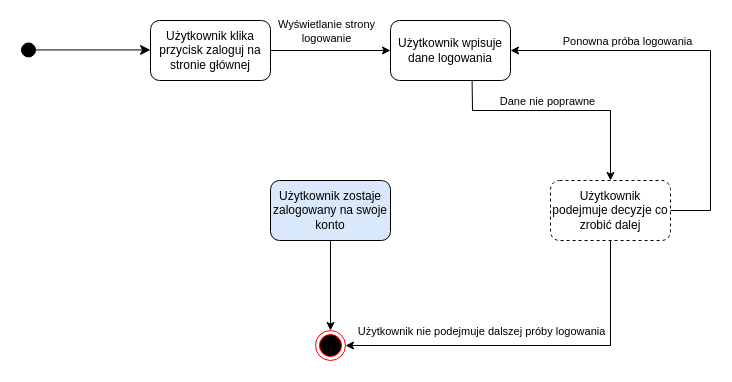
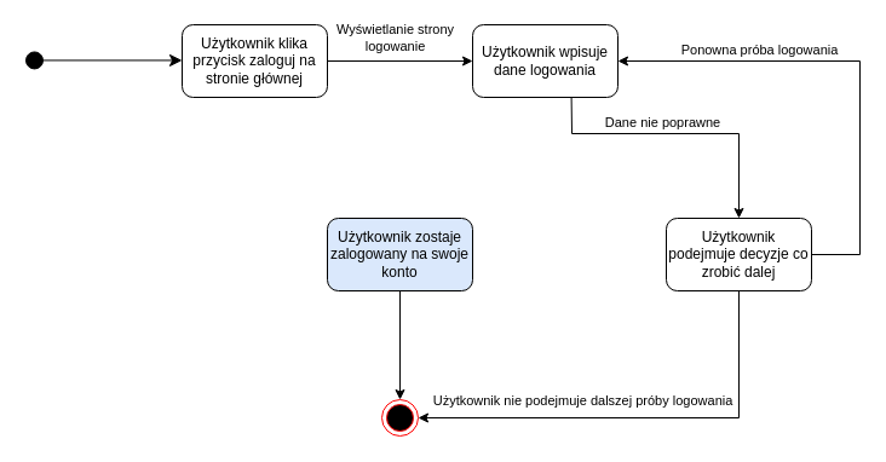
  <mxCell id="0" />
  <mxCell id="1" parent="0" />
  <mxCell id="2" value="" style="html=1;verticalAlign=bottom;startArrow=circle;startFill=1;endArrow=classic;startSize=6;endSize=8;curved=0;rounded=0;endFill=1;" edge="1" parent="1"><mxGeometry width="80" relative="1" as="geometry"><mxPoint x="20" y="49.44" as="sourcePoint" /><mxPoint x="150" y="49.44" as="targetPoint" /></mxGeometry></mxCell>
  <mxCell id="3" value="Użytkownik klika przycisk zaloguj na stronie głównej" style="rounded=1;whiteSpace=wrap;html=1;" vertex="1" parent="1"><mxGeometry x="150" y="20" width="120" height="60" as="geometry" /></mxCell>
  <mxCell id="4" value="Użytkownik wpisuje dane logowania" style="rounded=1;whiteSpace=wrap;html=1;" vertex="1" parent="1"><mxGeometry x="390" y="20" width="120" height="60" as="geometry" /></mxCell>
  <mxCell id="5" value="" style="endArrow=classic;html=1;rounded=0;exitX=1;exitY=0.5;exitDx=0;exitDy=0;entryX=0;entryY=0.5;entryDx=0;entryDy=0;" edge="1" parent="1" source="3" target="4"><mxGeometry width="50" height="50" relative="1" as="geometry"><mxPoint x="380" y="220" as="sourcePoint" /><mxPoint x="430" y="170" as="targetPoint" /></mxGeometry></mxCell>
  <mxCell id="6" value="Wyświetlanie strony &lt;br&gt;logowanie" style="edgeLabel;html=1;align=center;verticalAlign=middle;resizable=0;points=[];" vertex="1" connectable="0" parent="5"><mxGeometry x="-0.141" relative="1" as="geometry"><mxPoint x="3" y="-20" as="offset" /></mxGeometry></mxCell>
  <mxCell id="7" value="Użytkownik zostaje zalogowany na swoje konto" style="rounded=1;whiteSpace=wrap;html=1;fillColor=#dae8fc;" vertex="1" parent="1"><mxGeometry x="270" y="180" width="120" height="60" as="geometry" /></mxCell>
  <mxCell id="8" value="" style="ellipse;html=1;shape=endState;fillColor=#000000;strokeColor=#ff0000;" vertex="1" parent="1"><mxGeometry x="315" y="330" width="30" height="30" as="geometry" /></mxCell>
  <mxCell id="9" value="" style="endArrow=classic;html=1;rounded=0;exitX=0.5;exitY=1;exitDx=0;exitDy=0;entryX=0.5;entryY=0;entryDx=0;entryDy=0;" edge="1" parent="1" source="7" target="8"><mxGeometry width="50" height="50" relative="1" as="geometry"><mxPoint x="430" y="270" as="sourcePoint" /><mxPoint x="480" y="220" as="targetPoint" /></mxGeometry></mxCell>
  <mxCell id="10" value="" style="endArrow=classic;html=1;rounded=0;exitX=0.68;exitY=1.002;exitDx=0;exitDy=0;exitPerimeter=0;" edge="1" parent="1" source="4" target="12"><mxGeometry width="50" height="50" relative="1" as="geometry"><mxPoint x="480" y="260" as="sourcePoint" /><mxPoint x="530" y="210" as="targetPoint" /><Array as="points"><mxPoint x="472" y="110" /><mxPoint x="610" y="110" /></Array></mxGeometry></mxCell>
  <mxCell id="11" value="Dane nie poprawne" style="edgeLabel;html=1;align=center;verticalAlign=middle;resizable=0;points=[];" vertex="1" connectable="0" parent="10"><mxGeometry x="-0.136" y="-1" relative="1" as="geometry"><mxPoint x="1" y="-11" as="offset" /></mxGeometry></mxCell>
- <mxCell id="12" value="Użytkownik podejmuje decyzje co zrobić dalej" style="rounded=1;whiteSpace=wrap;html=1;dashed=1;" vertex="1" parent="1"><mxGeometry x="550" y="180" width="120" height="60" as="geometry" /></mxCell>
+ <mxCell id="12" value="Użytkownik podejmuje decyzje co zrobić dalej" style="rounded=1;whiteSpace=wrap;html=1;" vertex="1" parent="1"><mxGeometry x="550" y="180" width="120" height="60" as="geometry" /></mxCell>
  <mxCell id="13" value="" style="endArrow=classic;html=1;rounded=0;exitX=1;exitY=0.5;exitDx=0;exitDy=0;entryX=1;entryY=0.5;entryDx=0;entryDy=0;" edge="1" parent="1" source="12" target="4"><mxGeometry width="50" height="50" relative="1" as="geometry"><mxPoint x="480" y="260" as="sourcePoint" /><mxPoint x="530" y="210" as="targetPoint" /><Array as="points"><mxPoint x="710" y="210" /><mxPoint x="710" y="50" /></Array></mxGeometry></mxCell>
  <mxCell id="14" value="Ponowna próba logowania" style="edgeLabel;html=1;align=center;verticalAlign=middle;resizable=0;points=[];" vertex="1" connectable="0" parent="13"><mxGeometry x="0.42" y="1" relative="1" as="geometry"><mxPoint y="-11" as="offset" /></mxGeometry></mxCell>
  <mxCell id="15" value="" style="endArrow=classic;html=1;rounded=0;exitX=0.5;exitY=1;exitDx=0;exitDy=0;entryX=1;entryY=0.5;entryDx=0;entryDy=0;" edge="1" parent="1" source="12" target="8"><mxGeometry width="50" height="50" relative="1" as="geometry"><mxPoint x="490" y="290" as="sourcePoint" /><mxPoint x="610" y="340" as="targetPoint" /><Array as="points"><mxPoint x="610" y="345" /></Array></mxGeometry></mxCell>
  <mxCell id="16" value="Użytkownik nie podejmuje dalszej próby logowania" style="edgeLabel;html=1;align=center;verticalAlign=middle;resizable=0;points=[];" vertex="1" connectable="0" parent="15"><mxGeometry x="-0.717" y="5" relative="1" as="geometry"><mxPoint x="-135" y="38" as="offset" /></mxGeometry></mxCell>
